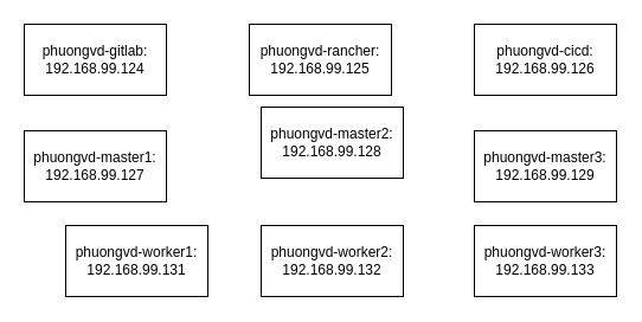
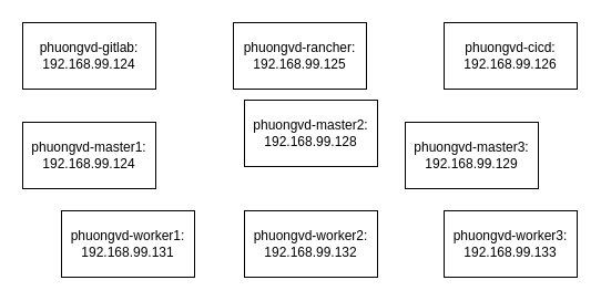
  <mxCell id="0" />
  <mxCell id="1" parent="0" />
  <mxCell id="2" value="phuongvd-gitlab:&lt;br&gt;192.168.99.124" style="rounded=0;whiteSpace=wrap;html=1;" vertex="1" parent="1"><mxGeometry x="20" y="20" width="120" height="60" as="geometry" /></mxCell>
  <mxCell id="3" value="phuongvd-rancher:&lt;br style=&quot;border-color: var(--border-color);&quot;&gt;192.168.99.125" style="rounded=0;whiteSpace=wrap;html=1;" vertex="1" parent="1"><mxGeometry x="210" y="20" width="120" height="60" as="geometry" /></mxCell>
  <mxCell id="4" value="phuongvd-cicd:&lt;br style=&quot;border-color: var(--border-color);&quot;&gt;192.168.99.126" style="rounded=0;whiteSpace=wrap;html=1;" vertex="1" parent="1"><mxGeometry x="400" y="20" width="120" height="60" as="geometry" /></mxCell>
- <mxCell id="5" value="phuongvd-master1:&lt;br&gt;192.168.99.127" style="rounded=0;whiteSpace=wrap;html=1;" vertex="1" parent="1"><mxGeometry x="20" y="110" width="120" height="60" as="geometry" /></mxCell>
+ <mxCell id="5" value="phuongvd-master1:&lt;br&gt;192.168.99.124" style="rounded=0;whiteSpace=wrap;html=1;" vertex="1" parent="1"><mxGeometry x="20" y="110" width="120" height="60" as="geometry" /></mxCell>
  <mxCell id="6" value="phuongvd-master2:&lt;br&gt;192.168.99.128" style="rounded=0;whiteSpace=wrap;html=1;" vertex="1" parent="1"><mxGeometry x="220" y="90" width="120" height="60" as="geometry" /></mxCell>
- <mxCell id="7" value="phuongvd-master3:&lt;br&gt;192.168.99.129" style="rounded=0;whiteSpace=wrap;html=1;" vertex="1" parent="1"><mxGeometry x="400" y="110" width="120" height="60" as="geometry" /></mxCell>
+ <mxCell id="7" value="phuongvd-master3:&lt;br&gt;192.168.99.129" style="rounded=0;whiteSpace=wrap;html=1;" vertex="1" parent="1"><mxGeometry x="365" y="110" width="120" height="60" as="geometry" /></mxCell>
  <mxCell id="8" value="phuongvd-worker1:&lt;br&gt;192.168.99.131" style="rounded=0;whiteSpace=wrap;html=1;" vertex="1" parent="1"><mxGeometry x="55" y="190" width="120" height="60" as="geometry" /></mxCell>
  <mxCell id="9" value="phuongvd-worker2:&lt;br&gt;192.168.99.132" style="rounded=0;whiteSpace=wrap;html=1;" vertex="1" parent="1"><mxGeometry x="220" y="190" width="120" height="60" as="geometry" /></mxCell>
  <mxCell id="10" value="phuongvd-worker3:&lt;br&gt;192.168.99.133" style="rounded=0;whiteSpace=wrap;html=1;" vertex="1" parent="1"><mxGeometry x="400" y="190" width="120" height="60" as="geometry" /></mxCell>
